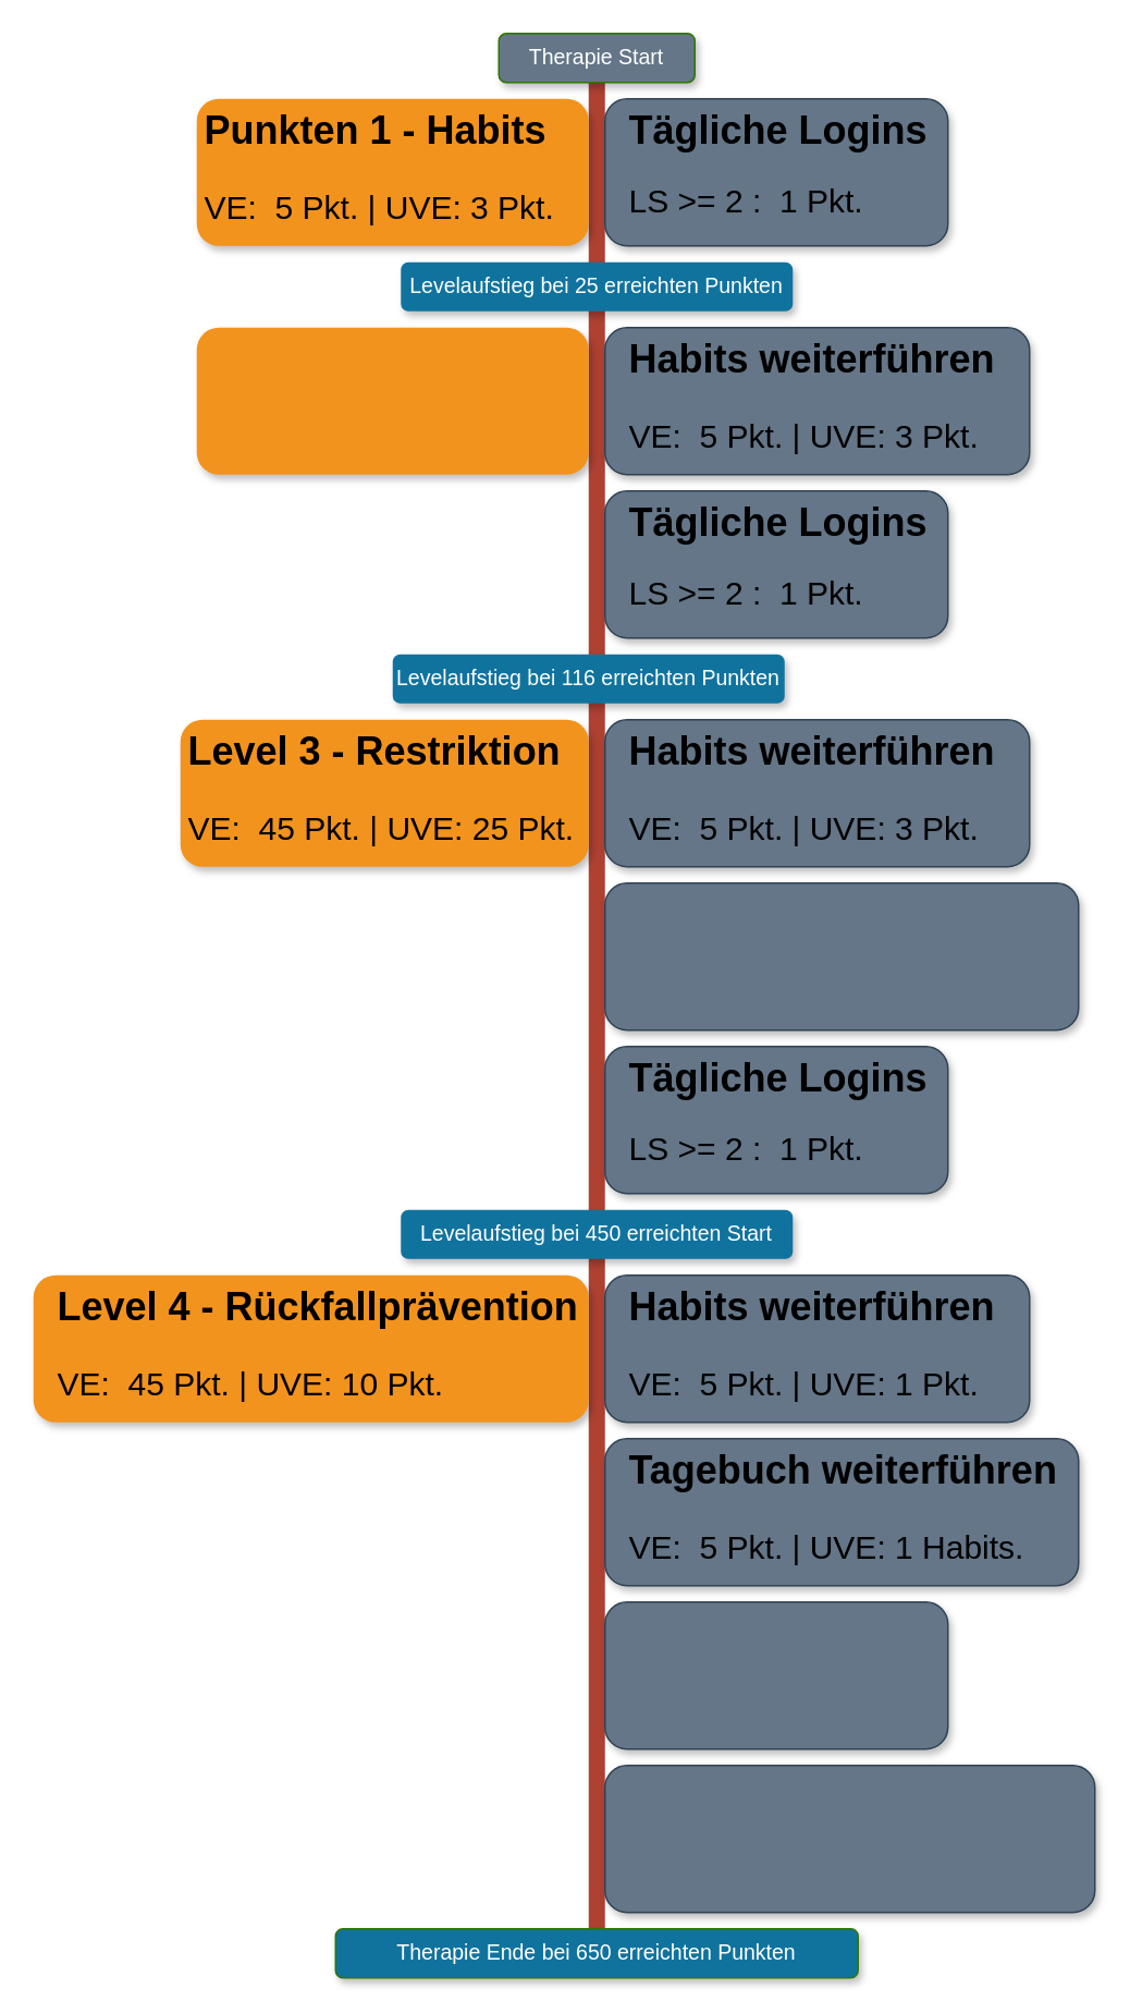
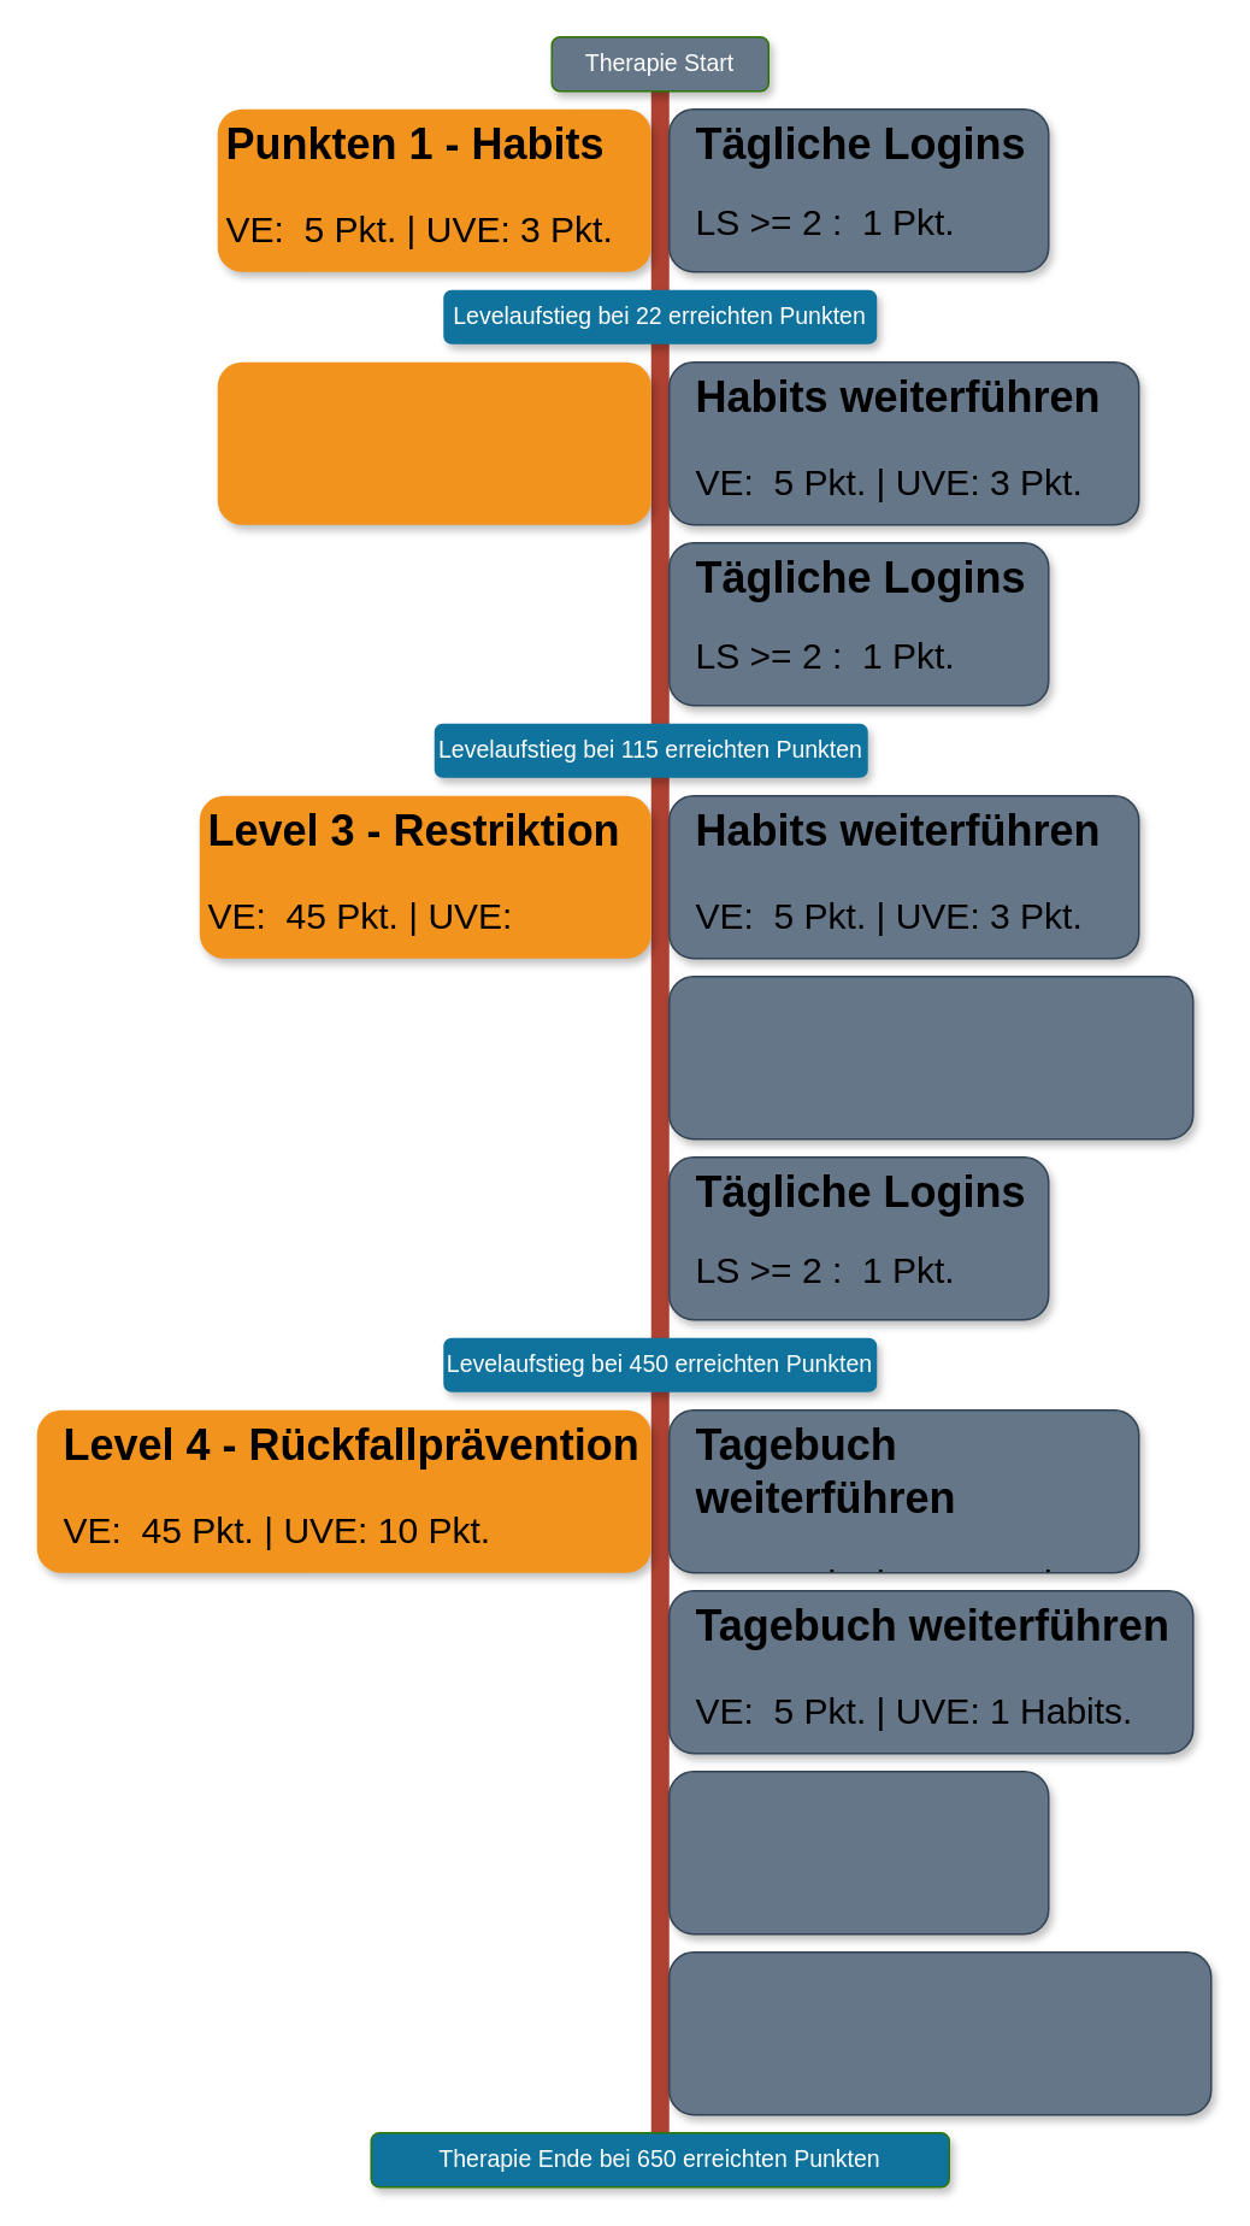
  <mxCell id="0" />
  <mxCell id="1" parent="0" />
  <mxCell id="2" value="" style="line;strokeWidth=10;direction=south;html=1;fillColor=none;fontSize=13;fontColor=#000000;align=center;strokeColor=#AE4132;" parent="1" vertex="1"><mxGeometry x="360" y="50" width="10" height="1150" as="geometry" /></mxCell>
  <mxCell id="3" value="" style="rounded=1;whiteSpace=wrap;html=1;strokeColor=none;strokeWidth=1;fillColor=#F2931E;fontSize=13;fontColor=#FFFFFF;align=center;gradientColor=none;gradientDirection=east;verticalAlign=top;shadow=1;" parent="1" vertex="1"><mxGeometry x="120" y="60" width="240" height="90" as="geometry" /></mxCell>
- <mxCell id="4" value="Levelaufstieg bei 25 erreichten Punkten" style="rounded=1;whiteSpace=wrap;html=1;strokeColor=none;strokeWidth=1;fillColor=#10739E;fontSize=13;fontColor=#FFFFFF;align=center;gradientColor=none;gradientDirection=east;verticalAlign=top;shadow=1;" parent="1" vertex="1"><mxGeometry x="245" y="160" width="240" height="30" as="geometry" /></mxCell>
+ <mxCell id="4" value="Levelaufstieg bei 22 erreichten Punkten" style="rounded=1;whiteSpace=wrap;html=1;strokeColor=none;strokeWidth=1;fillColor=#10739E;fontSize=13;fontColor=#FFFFFF;align=center;gradientColor=none;gradientDirection=east;verticalAlign=top;shadow=1;" parent="1" vertex="1"><mxGeometry x="245" y="160" width="240" height="30" as="geometry" /></mxCell>
  <mxCell id="5" value="&lt;h1&gt;Punkten 1 - Habits&lt;/h1&gt;&lt;p style=&quot;font-size: 20px;&quot;&gt;&lt;font style=&quot;font-size: 20px;&quot;&gt;&lt;font style=&quot;font-size: 20px;&quot;&gt;VE:&amp;nbsp;&amp;nbsp;&lt;/font&gt;&lt;font style=&quot;font-size: 20px;&quot;&gt;5 Pkt. |&amp;nbsp;&lt;/font&gt;&lt;/font&gt;&lt;span style=&quot;background-color: initial;&quot;&gt;UVE: &lt;/span&gt;&lt;font style=&quot;background-color: initial; font-size: 20px;&quot;&gt;3 Pkt&lt;/font&gt;&lt;span style=&quot;background-color: initial;&quot;&gt;.&lt;/span&gt;&lt;/p&gt;" style="text;html=1;strokeColor=none;fillColor=none;spacing=5;spacingTop=-20;whiteSpace=wrap;overflow=hidden;rounded=0;" vertex="1" parent="1"><mxGeometry x="120" y="60" width="240" height="80" as="geometry" /></mxCell>
  <mxCell id="6" value="" style="rounded=1;whiteSpace=wrap;html=1;strokeColor=none;strokeWidth=1;fillColor=#F2931E;fontSize=13;fontColor=#FFFFFF;align=center;gradientColor=none;gradientDirection=east;verticalAlign=top;shadow=1;" vertex="1" parent="1"><mxGeometry x="120" y="200" width="240" height="90" as="geometry" /></mxCell>
  <mxCell id="7" value="" style="rounded=1;whiteSpace=wrap;html=1;strokeColor=#314354;strokeWidth=1;fillColor=#647687;fontSize=13;fontColor=#ffffff;align=center;gradientDirection=east;verticalAlign=top;shadow=1;" vertex="1" parent="1"><mxGeometry x="370" y="200" width="260" height="90" as="geometry" /></mxCell>
  <mxCell id="8" value="&lt;h1&gt;Habits weiterführen&lt;/h1&gt;&lt;p style=&quot;font-size: 20px;&quot;&gt;&lt;font style=&quot;font-size: 20px;&quot;&gt;VE:&amp;nbsp;&amp;nbsp;5 Pkt. |&amp;nbsp;&lt;/font&gt;UVE:&amp;nbsp;&lt;font style=&quot;font-size: 20px; background-color: initial;&quot;&gt;3 Pkt&lt;/font&gt;&lt;span style=&quot;background-color: initial;&quot;&gt;.&lt;/span&gt;&lt;br&gt;&lt;/p&gt;" style="text;html=1;strokeColor=none;fillColor=none;spacing=5;spacingTop=-20;whiteSpace=wrap;overflow=hidden;rounded=0;" vertex="1" parent="1"><mxGeometry x="380" y="200" width="240" height="80" as="geometry" /></mxCell>
- <mxCell id="9" value="Levelaufstieg bei 116 erreichten Punkten" style="rounded=1;whiteSpace=wrap;html=1;strokeColor=none;strokeWidth=1;fillColor=#10739E;fontSize=13;fontColor=#FFFFFF;align=center;gradientColor=none;gradientDirection=east;verticalAlign=top;shadow=1;" vertex="1" parent="1"><mxGeometry x="240" y="400" width="240" height="30" as="geometry" /></mxCell>
+ <mxCell id="9" value="Levelaufstieg bei 115 erreichten Punkten" style="rounded=1;whiteSpace=wrap;html=1;strokeColor=none;strokeWidth=1;fillColor=#10739E;fontSize=13;fontColor=#FFFFFF;align=center;gradientColor=none;gradientDirection=east;verticalAlign=top;shadow=1;" vertex="1" parent="1"><mxGeometry x="240" y="400" width="240" height="30" as="geometry" /></mxCell>
  <mxCell id="10" value="" style="rounded=1;whiteSpace=wrap;html=1;strokeColor=#314354;strokeWidth=1;fillColor=#647687;fontSize=13;fontColor=#ffffff;align=center;gradientDirection=east;verticalAlign=top;shadow=1;" vertex="1" parent="1"><mxGeometry x="370" y="60" width="210" height="90" as="geometry" /></mxCell>
  <mxCell id="11" value="&lt;h1&gt;Tägliche Logins&lt;/h1&gt;&lt;p&gt;&lt;font style=&quot;font-size: 20px;&quot;&gt;LS &amp;gt;= 2 :&amp;nbsp; 1 Pkt.&amp;nbsp;&lt;/font&gt;&lt;br&gt;&lt;/p&gt;" style="text;html=1;strokeColor=none;fillColor=none;spacing=5;spacingTop=-20;whiteSpace=wrap;overflow=hidden;rounded=0;" vertex="1" parent="1"><mxGeometry x="380" y="60" width="200" height="80" as="geometry" /></mxCell>
  <mxCell id="12" value="" style="rounded=1;whiteSpace=wrap;html=1;strokeColor=none;strokeWidth=1;fillColor=#F2931E;fontSize=13;fontColor=#FFFFFF;align=center;gradientColor=none;gradientDirection=east;verticalAlign=top;shadow=1;" vertex="1" parent="1"><mxGeometry x="110" y="440" width="250" height="90" as="geometry" /></mxCell>
- <mxCell id="13" value="&lt;h1&gt;Level 3 - Restriktion&lt;/h1&gt;&lt;p style=&quot;font-size: 20px;&quot;&gt;&lt;font style=&quot;font-size: 20px;&quot;&gt;VE:&amp;nbsp; 45 Pkt. |&amp;nbsp;&lt;/font&gt;UVE: 25&lt;font style=&quot;font-size: 20px; background-color: initial;&quot;&gt;&amp;nbsp;Pkt&lt;/font&gt;&lt;span style=&quot;background-color: initial;&quot;&gt;.&lt;/span&gt;&lt;br&gt;&lt;/p&gt;" style="text;html=1;strokeColor=none;fillColor=none;spacing=5;spacingTop=-20;whiteSpace=wrap;overflow=hidden;rounded=0;" vertex="1" parent="1"><mxGeometry x="110" y="440" width="250" height="80" as="geometry" /></mxCell>
+ <mxCell id="13" value="&lt;h1&gt;Level 3 - Restriktion&lt;/h1&gt;&lt;p style=&quot;font-size: 20px;&quot;&gt;&lt;font style=&quot;font-size: 20px;&quot;&gt;VE:&amp;nbsp; 45 Pkt. |&amp;nbsp;&lt;/font&gt;UVE: 25&lt;font style=&quot;font-size: 20px; background-color: initial;&quot;&gt;&amp;nbsp;Start&lt;/font&gt;&lt;span style=&quot;background-color: initial;&quot;&gt;.&lt;/span&gt;&lt;br&gt;&lt;/p&gt;" style="text;html=1;strokeColor=none;fillColor=none;spacing=5;spacingTop=-20;whiteSpace=wrap;overflow=hidden;rounded=0;" vertex="1" parent="1"><mxGeometry x="110" y="440" width="250" height="80" as="geometry" /></mxCell>
  <mxCell id="14" value="" style="rounded=1;whiteSpace=wrap;html=1;strokeColor=#314354;strokeWidth=1;fillColor=#647687;fontSize=13;fontColor=#ffffff;align=center;gradientDirection=east;verticalAlign=top;shadow=1;" vertex="1" parent="1"><mxGeometry x="370" y="440" width="260" height="90" as="geometry" /></mxCell>
  <mxCell id="15" value="&lt;h1&gt;Habits weiterführen&lt;/h1&gt;&lt;p style=&quot;font-size: 20px;&quot;&gt;&lt;font style=&quot;font-size: 20px;&quot;&gt;VE:&amp;nbsp;&amp;nbsp;5 Pkt. |&amp;nbsp;&lt;/font&gt;UVE:&amp;nbsp;&lt;font style=&quot;font-size: 20px; background-color: initial;&quot;&gt;3 Pkt&lt;/font&gt;&lt;span style=&quot;background-color: initial;&quot;&gt;.&lt;/span&gt;&lt;br&gt;&lt;/p&gt;" style="text;html=1;strokeColor=none;fillColor=none;spacing=5;spacingTop=-20;whiteSpace=wrap;overflow=hidden;rounded=0;" vertex="1" parent="1"><mxGeometry x="380" y="440" width="240" height="90" as="geometry" /></mxCell>
  <mxCell id="16" value="" style="rounded=1;whiteSpace=wrap;html=1;strokeColor=#314354;strokeWidth=1;fillColor=#647687;fontSize=13;fontColor=#ffffff;align=center;gradientDirection=east;verticalAlign=top;shadow=1;" vertex="1" parent="1"><mxGeometry x="370" y="540" width="290" height="90" as="geometry" /></mxCell>
- <mxCell id="17" value="Levelaufstieg bei 450 erreichten Start" style="rounded=1;whiteSpace=wrap;html=1;strokeColor=none;strokeWidth=1;fillColor=#10739E;fontSize=13;fontColor=#FFFFFF;align=center;gradientColor=none;gradientDirection=east;verticalAlign=top;shadow=1;" vertex="1" parent="1"><mxGeometry x="245" y="740" width="240" height="30" as="geometry" /></mxCell>
+ <mxCell id="17" value="Levelaufstieg bei 450 erreichten Punkten" style="rounded=1;whiteSpace=wrap;html=1;strokeColor=none;strokeWidth=1;fillColor=#10739E;fontSize=13;fontColor=#FFFFFF;align=center;gradientColor=none;gradientDirection=east;verticalAlign=top;shadow=1;" vertex="1" parent="1"><mxGeometry x="245" y="740" width="240" height="30" as="geometry" /></mxCell>
  <mxCell id="18" value="" style="rounded=1;whiteSpace=wrap;html=1;strokeColor=#314354;strokeWidth=1;fillColor=#647687;fontSize=13;fontColor=#ffffff;align=center;gradientDirection=east;verticalAlign=top;shadow=1;" vertex="1" parent="1"><mxGeometry x="370" y="1080" width="300" height="90" as="geometry" /></mxCell>
  <mxCell id="19" value="Therapie Ende bei 650 erreichten Punkten&lt;br&gt;&amp;nbsp;" style="rounded=1;whiteSpace=wrap;html=1;strokeColor=#2D7600;strokeWidth=1;fillColor=#10739e;fontSize=13;align=center;gradientDirection=east;verticalAlign=top;shadow=1;fontColor=#ffffff;" vertex="1" parent="1"><mxGeometry x="205" y="1180" width="320" height="30" as="geometry" /></mxCell>
  <mxCell id="20" value="Therapie Start" style="rounded=1;whiteSpace=wrap;html=1;strokeColor=#2D7600;strokeWidth=1;fillColor=#647687;fontSize=13;align=center;gradientDirection=east;verticalAlign=top;shadow=1;fontColor=#ffffff;" vertex="1" parent="1"><mxGeometry x="305" y="20" width="120" height="30" as="geometry" /></mxCell>
  <mxCell id="21" value="" style="rounded=1;whiteSpace=wrap;html=1;strokeColor=none;strokeWidth=1;fillColor=#F2931E;fontSize=13;fontColor=#FFFFFF;align=center;gradientColor=none;gradientDirection=east;verticalAlign=top;shadow=1;" vertex="1" parent="1"><mxGeometry x="20" y="780" width="340" height="90" as="geometry" /></mxCell>
  <mxCell id="22" value="&lt;h1&gt;Level 4 - Rückfallprävention&lt;/h1&gt;&lt;p style=&quot;font-size: 20px;&quot;&gt;&lt;font style=&quot;font-size: 20px;&quot;&gt;VE:&amp;nbsp; 45 Pkt. |&amp;nbsp;&lt;/font&gt;UVE: 10&lt;font style=&quot;font-size: 20px; background-color: initial;&quot;&gt;&amp;nbsp;Pkt&lt;/font&gt;&lt;span style=&quot;background-color: initial;&quot;&gt;.&lt;/span&gt;&lt;br&gt;&lt;/p&gt;" style="text;html=1;strokeColor=none;fillColor=none;spacing=5;spacingTop=-20;whiteSpace=wrap;overflow=hidden;rounded=0;" vertex="1" parent="1"><mxGeometry x="30" y="780" width="330" height="80" as="geometry" /></mxCell>
  <mxCell id="23" value="" style="rounded=1;whiteSpace=wrap;html=1;strokeColor=#314354;strokeWidth=1;fillColor=#647687;fontSize=13;fontColor=#ffffff;align=center;gradientDirection=east;verticalAlign=top;shadow=1;" vertex="1" parent="1"><mxGeometry x="370" y="300" width="210" height="90" as="geometry" /></mxCell>
  <mxCell id="24" value="&lt;h1&gt;Tägliche Logins&lt;/h1&gt;&lt;p&gt;&lt;font style=&quot;font-size: 20px;&quot;&gt;LS &amp;gt;= 2 :&amp;nbsp; 1 Pkt.&amp;nbsp;&lt;/font&gt;&lt;br&gt;&lt;/p&gt;" style="text;html=1;strokeColor=none;fillColor=none;spacing=5;spacingTop=-20;whiteSpace=wrap;overflow=hidden;rounded=0;" vertex="1" parent="1"><mxGeometry x="380" y="300" width="200" height="80" as="geometry" /></mxCell>
  <mxCell id="25" value="" style="rounded=1;whiteSpace=wrap;html=1;strokeColor=#314354;strokeWidth=1;fillColor=#647687;fontSize=13;fontColor=#ffffff;align=center;gradientDirection=east;verticalAlign=top;shadow=1;" vertex="1" parent="1"><mxGeometry x="370" y="640" width="210" height="90" as="geometry" /></mxCell>
  <mxCell id="26" value="&lt;h1&gt;Tägliche Logins&lt;/h1&gt;&lt;p&gt;&lt;font style=&quot;font-size: 20px;&quot;&gt;LS &amp;gt;= 2 :&amp;nbsp; 1 Pkt.&amp;nbsp;&lt;/font&gt;&lt;br&gt;&lt;/p&gt;" style="text;html=1;strokeColor=none;fillColor=none;spacing=5;spacingTop=-20;whiteSpace=wrap;overflow=hidden;rounded=0;" vertex="1" parent="1"><mxGeometry x="380" y="640" width="200" height="80" as="geometry" /></mxCell>
  <mxCell id="27" value="" style="rounded=1;whiteSpace=wrap;html=1;strokeColor=#314354;strokeWidth=1;fillColor=#647687;fontSize=13;fontColor=#ffffff;align=center;gradientDirection=east;verticalAlign=top;shadow=1;" vertex="1" parent="1"><mxGeometry x="370" y="980" width="210" height="90" as="geometry" /></mxCell>
  <mxCell id="28" value="" style="rounded=1;whiteSpace=wrap;html=1;strokeColor=#314354;strokeWidth=1;fillColor=#647687;fontSize=13;fontColor=#ffffff;align=center;gradientDirection=east;verticalAlign=top;shadow=1;" vertex="1" parent="1"><mxGeometry x="370" y="780" width="260" height="90" as="geometry" /></mxCell>
- <mxCell id="29" value="&lt;h1&gt;Habits weiterführen&lt;/h1&gt;&lt;p style=&quot;font-size: 20px;&quot;&gt;&lt;font style=&quot;font-size: 20px;&quot;&gt;VE:&amp;nbsp;&amp;nbsp;5 Pkt. |&amp;nbsp;&lt;/font&gt;UVE: 1&lt;font style=&quot;font-size: 20px; background-color: initial;&quot;&gt;&amp;nbsp;Pkt&lt;/font&gt;&lt;span style=&quot;background-color: initial;&quot;&gt;.&lt;/span&gt;&lt;br&gt;&lt;/p&gt;" style="text;html=1;strokeColor=none;fillColor=none;spacing=5;spacingTop=-20;whiteSpace=wrap;overflow=hidden;rounded=0;" vertex="1" parent="1"><mxGeometry x="380" y="780" width="240" height="90" as="geometry" /></mxCell>
+ <mxCell id="29" value="&lt;h1&gt;Tagebuch weiterführen&lt;/h1&gt;&lt;p style=&quot;font-size: 20px;&quot;&gt;&lt;font style=&quot;font-size: 20px;&quot;&gt;VE:&amp;nbsp;&amp;nbsp;5 Pkt. |&amp;nbsp;&lt;/font&gt;UVE: 1&lt;font style=&quot;font-size: 20px; background-color: initial;&quot;&gt;&amp;nbsp;Pkt&lt;/font&gt;&lt;span style=&quot;background-color: initial;&quot;&gt;.&lt;/span&gt;&lt;br&gt;&lt;/p&gt;" style="text;html=1;strokeColor=none;fillColor=none;spacing=5;spacingTop=-20;whiteSpace=wrap;overflow=hidden;rounded=0;" vertex="1" parent="1"><mxGeometry x="380" y="780" width="240" height="90" as="geometry" /></mxCell>
  <mxCell id="30" value="" style="rounded=1;whiteSpace=wrap;html=1;strokeColor=#314354;strokeWidth=1;fillColor=#647687;fontSize=13;fontColor=#ffffff;align=center;gradientDirection=east;verticalAlign=top;shadow=1;" vertex="1" parent="1"><mxGeometry x="370" y="880" width="290" height="90" as="geometry" /></mxCell>
  <mxCell id="31" value="&lt;h1&gt;Tagebuch weiterführen&lt;/h1&gt;&lt;p style=&quot;font-size: 20px;&quot;&gt;&lt;font style=&quot;font-size: 20px;&quot;&gt;VE:&amp;nbsp; 5 Pkt. |&amp;nbsp;&lt;/font&gt;UVE: 1&lt;font style=&quot;font-size: 20px; background-color: initial;&quot;&gt;&amp;nbsp;Habits&lt;/font&gt;&lt;span style=&quot;background-color: initial;&quot;&gt;.&lt;/span&gt;&lt;br&gt;&lt;/p&gt;" style="text;html=1;strokeColor=none;fillColor=none;spacing=5;spacingTop=-20;whiteSpace=wrap;overflow=hidden;rounded=0;" vertex="1" parent="1"><mxGeometry x="380" y="880" width="280" height="80" as="geometry" /></mxCell>
